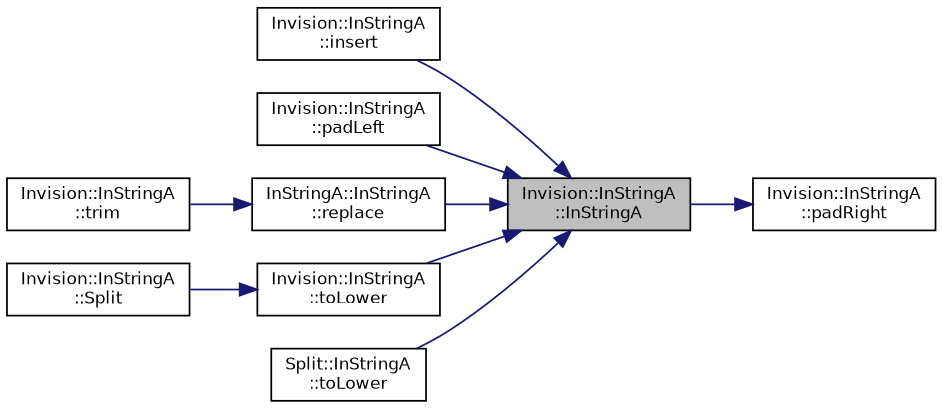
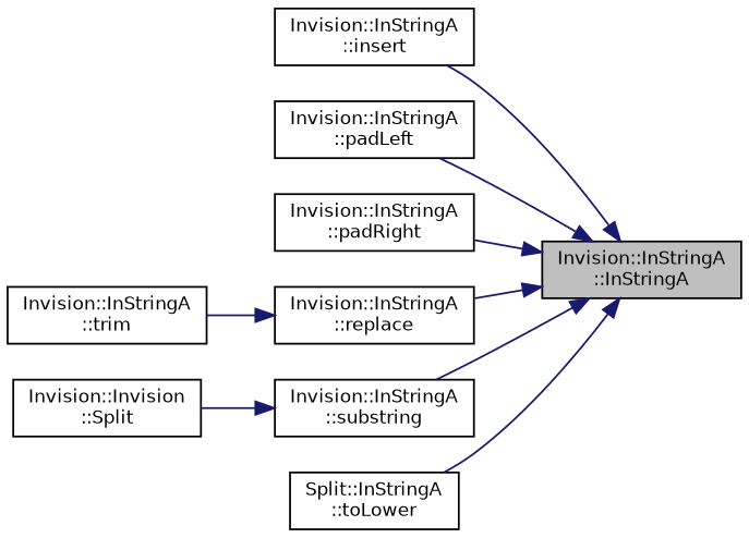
  digraph {
    rankdir=RL
    node [color=black fillcolor=white fontname=Helvetica fontsize=10 shape=record style=filled]
    edge [color=midnightblue dir=back fontname=Helvetica fontsize=10 labelfontname=Helvetica labelfontsize=10 style=solid]
    n1 [fillcolor=grey75 fontcolor=black height=0.2 label="Invision::InStringA\l::InStringA" width=0.4]
    n2 [height=0.2 label="Invision::InStringA\l::insert" width=0.4]
    n3 [height=0.2 label="Invision::InStringA\l::padLeft" width=0.4]
    n4 [height=0.2 label="Invision::InStringA\l::padRight" width=0.4]
-   n5 [height=0.2 label="InStringA::InStringA\l::replace" width=0.4]
-   n6 [height=0.2 label="Invision::InStringA\l::toLower" width=0.4]
+   n5 [height=0.2 label="Invision::InStringA\l::replace" width=0.4]
+   n6 [height=0.2 label="Invision::InStringA\l::substring" width=0.4]
    n7 [height=0.2 label="Split::InStringA\l::toLower" width=0.4]
    n8 [height=0.2 label="Invision::InStringA\l::trim" width=0.4]
-   n9 [height=0.2 label="Invision::InStringA\l::Split" width=0.4]
+   n9 [height=0.2 label="Invision::Invision\l::Split" width=0.4]
    n1 -> n2
    n1 -> n3
-   n4 -> n1
+   n1 -> n4
    n1 -> n5
    n1 -> n6
    n1 -> n7
    n5 -> n8
    n6 -> n9
  }
